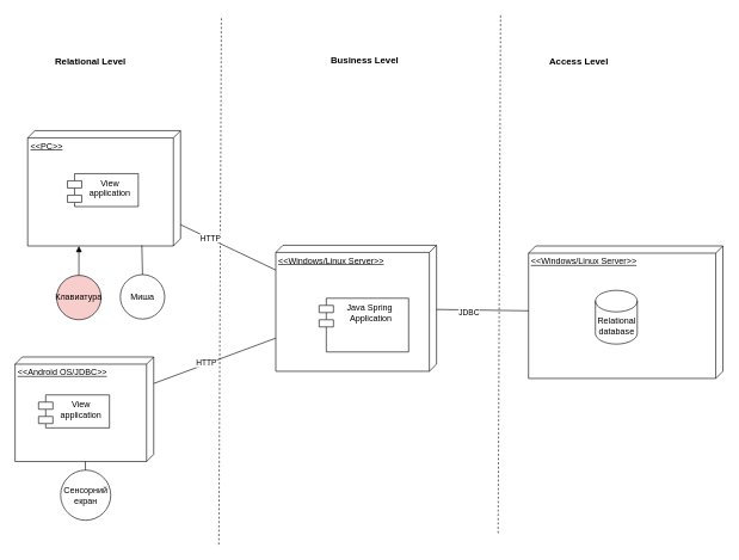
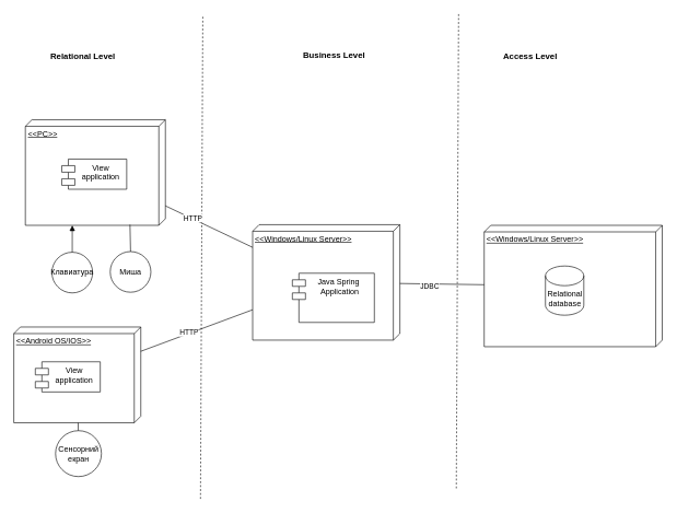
  <mxCell id="0" />
  <mxCell id="1" parent="0" />
  <mxCell id="2" value="&amp;lt;&amp;lt;PC&amp;gt;&amp;gt;" style="verticalAlign=top;align=left;spacingTop=8;spacingLeft=2;spacingRight=12;shape=cube;size=10;direction=south;fontStyle=4;html=1;fontSize=12;" vertex="1" parent="1"><mxGeometry x="37.62" y="182" width="213.5" height="161" as="geometry" /></mxCell>
- <mxCell id="3" value="Клавиатура" style="ellipse;whiteSpace=wrap;html=1;aspect=fixed;fontSize=12;fillColor=#f8cecc;" vertex="1" parent="1"><mxGeometry x="78.12" y="384" width="62" height="62" as="geometry" /></mxCell>
+ <mxCell id="3" value="Клавиатура" style="ellipse;whiteSpace=wrap;html=1;aspect=fixed;fontSize=12;" vertex="1" parent="1"><mxGeometry x="78.12" y="384" width="62" height="62" as="geometry" /></mxCell>
  <mxCell id="4" value="Миша" style="ellipse;whiteSpace=wrap;html=1;aspect=fixed;fontSize=12;" vertex="1" parent="1"><mxGeometry x="166.99" y="383" width="62" height="62" as="geometry" /></mxCell>
  <mxCell id="5" value="Сенсорний&lt;br style=&quot;font-size: 12px;&quot;&gt;екран" style="ellipse;whiteSpace=wrap;html=1;aspect=fixed;fontSize=12;" vertex="1" parent="1"><mxGeometry x="83.62" y="656" width="70" height="70" as="geometry" /></mxCell>
- <mxCell id="6" value="&amp;lt;&amp;lt;Android OS/JDBC&amp;gt;&amp;gt;" style="verticalAlign=top;align=left;spacingTop=8;spacingLeft=2;spacingRight=12;shape=cube;size=10;direction=south;fontStyle=4;html=1;fontSize=12;" vertex="1" parent="1"><mxGeometry x="20" y="498" width="193.62" height="146" as="geometry" /></mxCell>
+ <mxCell id="6" value="&amp;lt;&amp;lt;Android OS/IOS&amp;gt;&amp;gt;" style="verticalAlign=top;align=left;spacingTop=8;spacingLeft=2;spacingRight=12;shape=cube;size=10;direction=south;fontStyle=4;html=1;fontSize=12;" vertex="1" parent="1"><mxGeometry x="20" y="498" width="193.62" height="146" as="geometry" /></mxCell>
  <mxCell id="7" value="View&#10;application" style="shape=module;align=left;spacingLeft=20;align=center;verticalAlign=top;fontSize=12;" vertex="1" parent="1"><mxGeometry x="52.81" y="551" width="99" height="46" as="geometry" /></mxCell>
  <mxCell id="8" value="" style="endArrow=none;html=1;rounded=0;fontSize=12;entryX=0.5;entryY=0;entryDx=0;entryDy=0;" edge="1" parent="1" target="4"><mxGeometry width="50" height="50" relative="1" as="geometry"><mxPoint x="197.12" y="342" as="sourcePoint" /><mxPoint x="327.12" y="353" as="targetPoint" /></mxGeometry></mxCell>
  <mxCell id="9" value="" style="endArrow=block;html=1;rounded=0;fontSize=12;exitX=0.5;exitY=0;exitDx=0;exitDy=0;entryX=1;entryY=0.665;entryDx=0;entryDy=0;entryPerimeter=0;" edge="1" parent="1" source="3" target="2"><mxGeometry width="50" height="50" relative="1" as="geometry"><mxPoint x="55.99" y="415" as="sourcePoint" /><mxPoint x="102.62" y="347" as="targetPoint" /></mxGeometry></mxCell>
  <mxCell id="10" value="" style="endArrow=none;html=1;rounded=0;fontSize=12;" edge="1" parent="1" source="6" target="5"><mxGeometry width="50" height="50" relative="1" as="geometry"><mxPoint x="207.12" y="352" as="sourcePoint" /><mxPoint x="206.62" y="388" as="targetPoint" /></mxGeometry></mxCell>
  <mxCell id="11" value="Relational Level" style="text;html=1;align=center;verticalAlign=middle;resizable=0;points=[];autosize=1;strokeColor=none;fillColor=none;fontSize=13;fontStyle=1" vertex="1" parent="1"><mxGeometry x="58.12" y="71" width="134" height="28" as="geometry" /></mxCell>
  <mxCell id="12" value="" style="endArrow=none;dashed=1;html=1;rounded=0;fontSize=13;" edge="1" parent="1"><mxGeometry width="50" height="50" relative="1" as="geometry"><mxPoint x="304.62" y="760" as="sourcePoint" /><mxPoint x="308.12" y="24" as="targetPoint" /></mxGeometry></mxCell>
  <mxCell id="13" value="&amp;lt;&amp;lt;Windows/Linux Server&amp;gt;&amp;gt;" style="verticalAlign=top;align=left;spacingTop=8;spacingLeft=2;spacingRight=12;shape=cube;size=10;direction=south;fontStyle=4;html=1;fontSize=12;" vertex="1" parent="1"><mxGeometry x="384.12" y="342" width="224.5" height="176" as="geometry" /></mxCell>
  <mxCell id="14" value="Java Spring &#10;Application" style="shape=module;align=left;spacingLeft=20;align=center;verticalAlign=top;fontSize=12;" vertex="1" parent="1"><mxGeometry x="444.68" y="416" width="125" height="75" as="geometry" /></mxCell>
  <mxCell id="15" value="Business Level" style="text;html=1;align=center;verticalAlign=middle;resizable=0;points=[];autosize=1;strokeColor=none;fillColor=none;fontSize=13;fontStyle=1" vertex="1" parent="1"><mxGeometry x="451.99" y="69" width="113" height="28" as="geometry" /></mxCell>
  <mxCell id="16" value="Access Level" style="text;html=1;align=center;verticalAlign=middle;resizable=0;points=[];autosize=1;strokeColor=none;fillColor=none;fontSize=13;fontStyle=1" vertex="1" parent="1"><mxGeometry x="757.12" y="71" width="100" height="28" as="geometry" /></mxCell>
  <mxCell id="17" value="" style="endArrow=none;dashed=1;html=1;rounded=0;fontSize=13;" edge="1" parent="1"><mxGeometry width="50" height="50" relative="1" as="geometry"><mxPoint x="694.62" y="744" as="sourcePoint" /><mxPoint x="698.12" y="20" as="targetPoint" /></mxGeometry></mxCell>
  <mxCell id="18" value="&amp;lt;&amp;lt;Windows/Linux Server&amp;gt;&amp;gt;" style="verticalAlign=top;align=left;spacingTop=8;spacingLeft=2;spacingRight=12;shape=cube;size=10;direction=south;fontStyle=4;html=1;fontSize=12;" vertex="1" parent="1"><mxGeometry x="737.12" y="343" width="271.5" height="185" as="geometry" /></mxCell>
  <mxCell id="19" value="Relational&lt;br&gt;database" style="shape=cylinder3;whiteSpace=wrap;html=1;boundedLbl=1;backgroundOutline=1;size=15;fontSize=12;" vertex="1" parent="1"><mxGeometry x="830.5" y="405" width="58.5" height="75" as="geometry" /></mxCell>
  <mxCell id="20" value="" style="endArrow=none;html=1;rounded=0;fontSize=12;" edge="1" parent="1" source="13" target="18"><mxGeometry width="50" height="50" relative="1" as="geometry"><mxPoint x="767.12" y="273" as="sourcePoint" /><mxPoint x="817.12" y="223" as="targetPoint" /></mxGeometry></mxCell>
  <mxCell id="21" value="JDBC" style="edgeLabel;html=1;align=center;verticalAlign=middle;resizable=0;points=[];" vertex="1" connectable="0" parent="20"><mxGeometry x="-0.307" y="-3" relative="1" as="geometry"><mxPoint as="offset" /></mxGeometry></mxCell>
  <mxCell id="22" value="" style="endArrow=none;html=1;rounded=0;fontSize=12;" edge="1" parent="1" source="2" target="13"><mxGeometry width="50" height="50" relative="1" as="geometry"><mxPoint x="265.12" y="441" as="sourcePoint" /><mxPoint x="315.12" y="391" as="targetPoint" /></mxGeometry></mxCell>
  <mxCell id="23" value="HTTP" style="edgeLabel;html=1;align=center;verticalAlign=middle;resizable=0;points=[];" vertex="1" connectable="0" parent="22"><mxGeometry x="-0.393" y="1" relative="1" as="geometry"><mxPoint as="offset" /></mxGeometry></mxCell>
  <mxCell id="24" value="" style="endArrow=none;html=1;rounded=0;fontSize=12;" edge="1" parent="1" source="6" target="13"><mxGeometry width="50" height="50" relative="1" as="geometry"><mxPoint x="261.12" y="312.817" as="sourcePoint" /><mxPoint x="394.12" y="392.183" as="targetPoint" /></mxGeometry></mxCell>
  <mxCell id="25" value="HTTP" style="edgeLabel;html=1;align=center;verticalAlign=middle;resizable=0;points=[];" vertex="1" connectable="0" parent="24"><mxGeometry x="-0.145" y="2" relative="1" as="geometry"><mxPoint as="offset" /></mxGeometry></mxCell>
  <mxCell id="26" value="View&#10;application" style="shape=module;align=left;spacingLeft=20;align=center;verticalAlign=top;fontSize=12;" vertex="1" parent="1"><mxGeometry x="93.12" y="242" width="99" height="46" as="geometry" /></mxCell>
